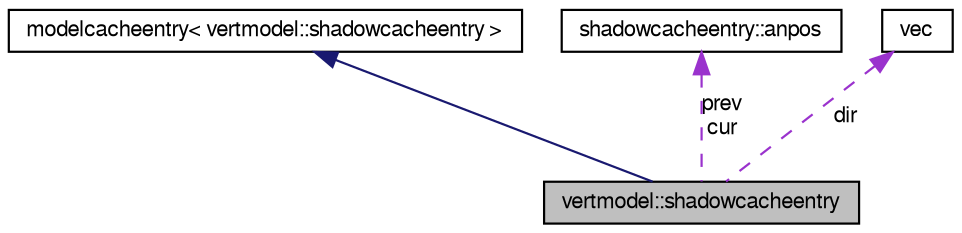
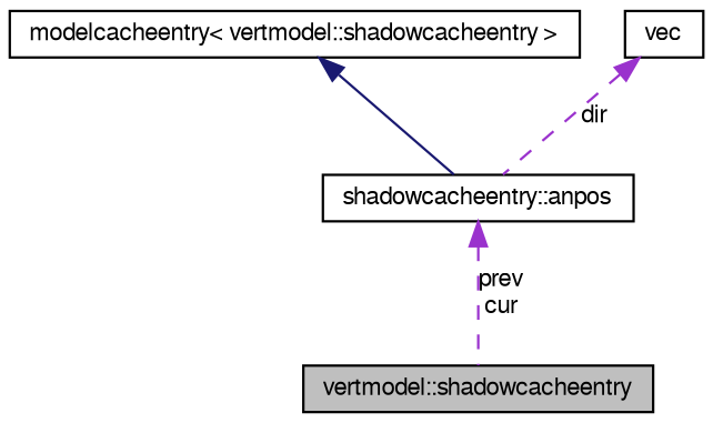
  digraph {
    node [color=black fillcolor=white fontname=FreeSans fontsize=10 shape=record style=filled]
    edge [color=darkorchid3 dir=back fontname=FreeSans fontsize=10 labelfontname=FreeSans labelfontsize=10 style=dashed]
    n1 [fillcolor=grey75 fontcolor=black height=0.2 label="vertmodel::shadowcacheentry" width=0.4]
    n2 [height=0.2 label="modelcacheentry\< vertmodel::shadowcacheentry \>" width=0.4]
    n3 [height=0.2 label="shadowcacheentry::anpos" width=0.4]
    n4 [height=0.2 label=vec width=0.4]
-   n2 -> n1 [color=midnightblue style=solid]
+   n2 -> n3 [color=midnightblue style=solid]
    n3 -> n1 [label="prev\ncur"]
-   n4 -> n1 [label=dir]
+   n4 -> n3 [label=dir]
  }
